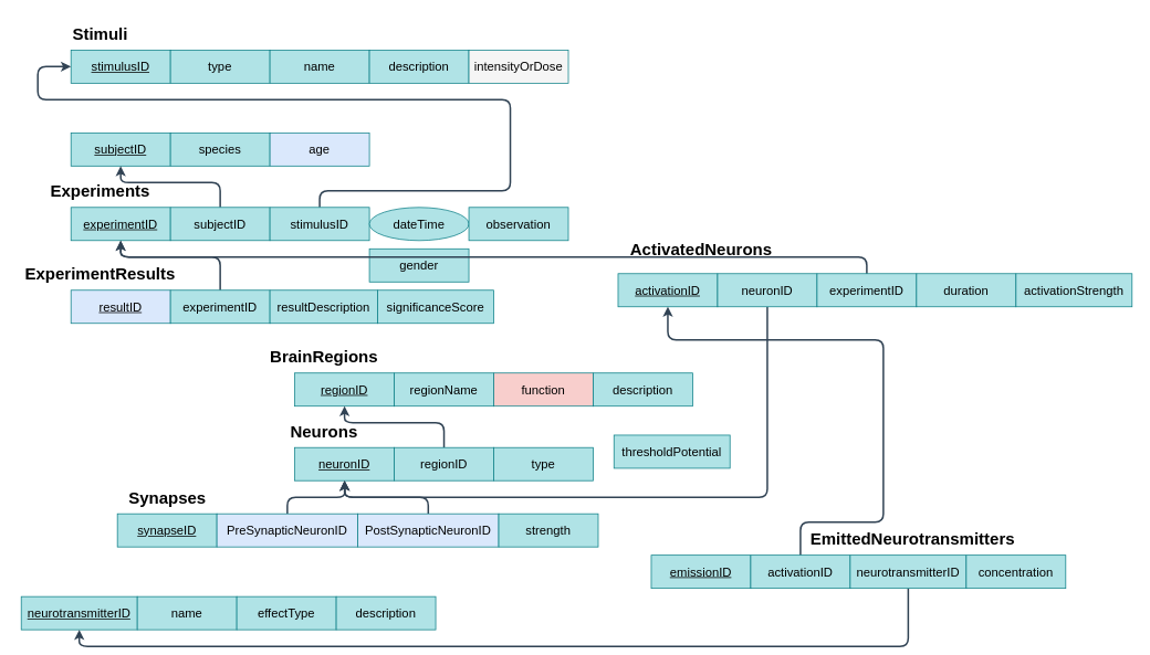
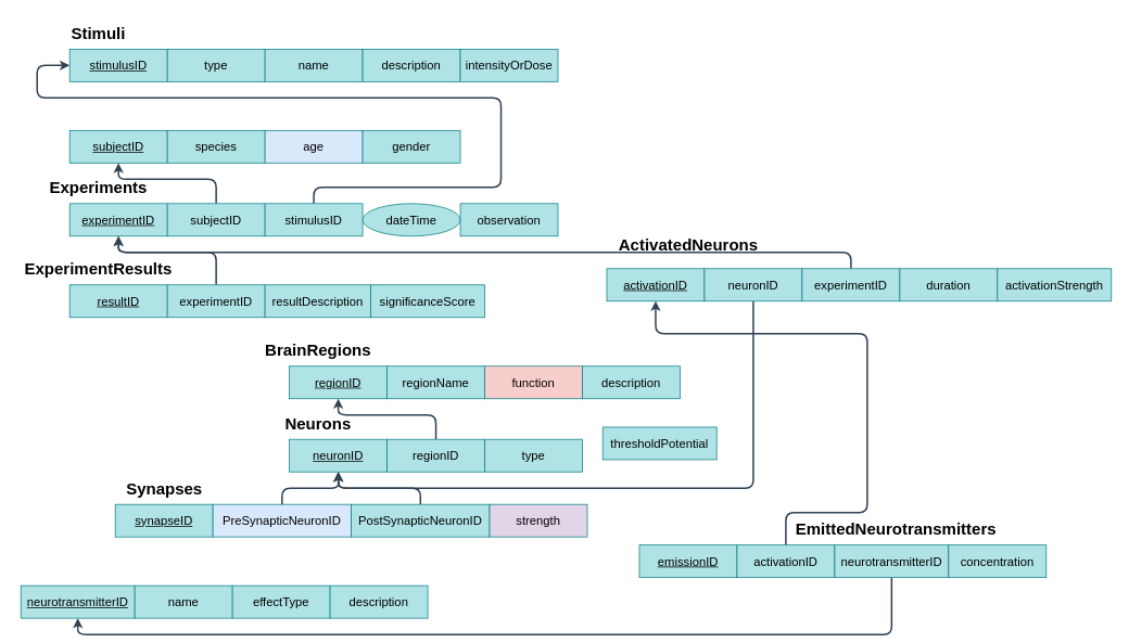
  <mxCell id="0" />
  <mxCell id="1" parent="0" />
  <mxCell id="2" value="stimulusID" style="rounded=0;whiteSpace=wrap;html=1;fontStyle=4;fontSize=15;fillColor=#b0e3e6;strokeColor=#0e8088;" parent="1" vertex="1"><mxGeometry x="85" y="60" width="120" height="40" as="geometry" /></mxCell>
  <mxCell id="3" value="type" style="rounded=0;whiteSpace=wrap;html=1;fontSize=15;fillColor=#b0e3e6;strokeColor=#0e8088;" parent="1" vertex="1"><mxGeometry x="205" y="60" width="120" height="40" as="geometry" /></mxCell>
  <mxCell id="4" value="name" style="rounded=0;whiteSpace=wrap;html=1;fontSize=15;fillColor=#b0e3e6;strokeColor=#0e8088;" parent="1" vertex="1"><mxGeometry x="325" y="60" width="120" height="40" as="geometry" /></mxCell>
  <mxCell id="5" value="description" style="rounded=0;whiteSpace=wrap;html=1;fontSize=15;fillColor=#b0e3e6;strokeColor=#0e8088;" parent="1" vertex="1"><mxGeometry x="445" y="60" width="120" height="40" as="geometry" /></mxCell>
  <mxCell id="6" value="&lt;b&gt;&lt;font style=&quot;font-size: 20px;&quot;&gt;Stimuli&lt;/font&gt;&lt;/b&gt;" style="text;html=1;align=center;verticalAlign=middle;resizable=0;points=[];autosize=1;strokeColor=none;fillColor=none;" parent="1" vertex="1"><mxGeometry x="75" y="20" width="90" height="40" as="geometry" /></mxCell>
  <mxCell id="7" value="subjectID" style="rounded=0;whiteSpace=wrap;html=1;fontStyle=4;fontSize=15;fillColor=#b0e3e6;strokeColor=#0e8088;" parent="1" vertex="1"><mxGeometry x="85" y="160" width="120" height="40" as="geometry" /></mxCell>
  <mxCell id="8" value="species" style="rounded=0;whiteSpace=wrap;html=1;fontSize=15;fillColor=#b0e3e6;strokeColor=#0e8088;" parent="1" vertex="1"><mxGeometry x="205" y="160" width="120" height="40" as="geometry" /></mxCell>
  <mxCell id="9" value="age" style="rounded=0;whiteSpace=wrap;html=1;fontSize=15;fillColor=#dae8fc;strokeColor=#0e8088;" parent="1" vertex="1"><mxGeometry x="325" y="160" width="120" height="40" as="geometry" /></mxCell>
- <mxCell id="10" value="gender" style="rounded=0;whiteSpace=wrap;html=1;fontSize=15;fillColor=#b0e3e6;strokeColor=#0e8088;" parent="1" vertex="1"><mxGeometry x="445" y="300" width="120" height="40" as="geometry" /></mxCell>
+ <mxCell id="10" value="gender" style="rounded=0;whiteSpace=wrap;html=1;fontSize=15;fillColor=#b0e3e6;strokeColor=#0e8088;" parent="1" vertex="1"><mxGeometry x="445" y="160" width="120" height="40" as="geometry" /></mxCell>
  <mxCell id="11" value="regionID" style="rounded=0;whiteSpace=wrap;html=1;fontStyle=4;fontSize=15;fillColor=#b0e3e6;strokeColor=#0e8088;" parent="1" vertex="1"><mxGeometry x="355" y="450" width="120" height="40" as="geometry" /></mxCell>
  <mxCell id="12" value="regionName" style="rounded=0;whiteSpace=wrap;html=1;fontSize=15;fillColor=#b0e3e6;strokeColor=#0e8088;" parent="1" vertex="1"><mxGeometry x="475" y="450" width="120" height="40" as="geometry" /></mxCell>
  <mxCell id="13" value="function" style="rounded=0;whiteSpace=wrap;html=1;fontSize=15;fillColor=#f8cecc;strokeColor=#0e8088;" parent="1" vertex="1"><mxGeometry x="595" y="450" width="120" height="40" as="geometry" /></mxCell>
  <mxCell id="14" value="description" style="rounded=0;whiteSpace=wrap;html=1;fontSize=15;fillColor=#b0e3e6;strokeColor=#0e8088;" parent="1" vertex="1"><mxGeometry x="715" y="450" width="120" height="40" as="geometry" /></mxCell>
  <mxCell id="15" value="&lt;b&gt;&lt;font style=&quot;font-size: 20px;&quot;&gt;BrainRegions&lt;/font&gt;&lt;/b&gt;" style="text;html=1;align=center;verticalAlign=middle;resizable=0;points=[];autosize=1;strokeColor=none;fillColor=none;" parent="1" vertex="1"><mxGeometry x="315" y="410" width="150" height="40" as="geometry" /></mxCell>
  <mxCell id="16" value="neuronID" style="rounded=0;whiteSpace=wrap;html=1;fontStyle=4;fontSize=15;fillColor=#b0e3e6;strokeColor=#0e8088;" parent="1" vertex="1"><mxGeometry x="355" y="540" width="120" height="40" as="geometry" /></mxCell>
  <mxCell id="17" style="edgeStyle=orthogonalEdgeStyle;rounded=1;orthogonalLoop=1;jettySize=auto;html=1;exitX=0.5;exitY=0;exitDx=0;exitDy=0;entryX=0.5;entryY=1;entryDx=0;entryDy=0;curved=0;strokeWidth=2;fontSize=15;fillColor=#647687;strokeColor=#314354;" parent="1" source="18" target="11" edge="1"><mxGeometry relative="1" as="geometry"><Array as="points"><mxPoint x="535" y="510" /><mxPoint x="415" y="510" /></Array></mxGeometry></mxCell>
  <mxCell id="18" value="regionID" style="rounded=0;whiteSpace=wrap;html=1;fontSize=15;fillColor=#b0e3e6;strokeColor=#0e8088;" parent="1" vertex="1"><mxGeometry x="475" y="540" width="120" height="40" as="geometry" /></mxCell>
  <mxCell id="19" value="type" style="rounded=0;whiteSpace=wrap;html=1;fontSize=15;fillColor=#b0e3e6;strokeColor=#0e8088;" parent="1" vertex="1"><mxGeometry x="595" y="540" width="120" height="40" as="geometry" /></mxCell>
  <mxCell id="20" value="thresholdPotential" style="rounded=0;whiteSpace=wrap;html=1;fontSize=15;fillColor=#b0e3e6;strokeColor=#0e8088;" parent="1" vertex="1"><mxGeometry x="740" y="525" width="140" height="40" as="geometry" /></mxCell>
  <mxCell id="21" value="&lt;b&gt;&lt;font style=&quot;font-size: 20px;&quot;&gt;Neurons&lt;/font&gt;&lt;/b&gt;" style="text;html=1;align=center;verticalAlign=middle;resizable=0;points=[];autosize=1;strokeColor=none;fillColor=none;" parent="1" vertex="1"><mxGeometry x="340" y="500" width="100" height="40" as="geometry" /></mxCell>
- <mxCell id="22" value="intensityOrDose" style="rounded=0;whiteSpace=wrap;html=1;fontSize=15;fillColor=#f5f5f5;strokeColor=#0e8088;" parent="1" vertex="1"><mxGeometry x="565" y="60" width="120" height="40" as="geometry" /></mxCell>
+ <mxCell id="22" value="intensityOrDose" style="rounded=0;whiteSpace=wrap;html=1;fontSize=15;fillColor=#b0e3e6;strokeColor=#0e8088;" parent="1" vertex="1"><mxGeometry x="565" y="60" width="120" height="40" as="geometry" /></mxCell>
  <mxCell id="23" value="experimentID" style="rounded=0;whiteSpace=wrap;html=1;fontStyle=4;fontSize=15;fillColor=#b0e3e6;strokeColor=#0e8088;" parent="1" vertex="1"><mxGeometry x="85" y="250" width="120" height="40" as="geometry" /></mxCell>
  <mxCell id="24" style="edgeStyle=orthogonalEdgeStyle;rounded=1;orthogonalLoop=1;jettySize=auto;html=1;exitX=0.5;exitY=0;exitDx=0;exitDy=0;entryX=0.5;entryY=1;entryDx=0;entryDy=0;curved=0;strokeWidth=2;fontSize=15;fillColor=#647687;strokeColor=#314354;" parent="1" source="25" target="7" edge="1"><mxGeometry relative="1" as="geometry"><Array as="points"><mxPoint x="265" y="220" /><mxPoint x="145" y="220" /></Array></mxGeometry></mxCell>
  <mxCell id="25" value="subjectID" style="rounded=0;whiteSpace=wrap;html=1;fontSize=15;fillColor=#b0e3e6;strokeColor=#0e8088;" parent="1" vertex="1"><mxGeometry x="205" y="250" width="120" height="40" as="geometry" /></mxCell>
  <mxCell id="26" style="edgeStyle=orthogonalEdgeStyle;rounded=1;orthogonalLoop=1;jettySize=auto;html=1;exitX=0.5;exitY=0;exitDx=0;exitDy=0;entryX=0;entryY=0.5;entryDx=0;entryDy=0;curved=0;strokeWidth=2;fontSize=15;fillColor=#647687;strokeColor=#314354;" parent="1" source="27" target="2" edge="1"><mxGeometry relative="1" as="geometry"><Array as="points"><mxPoint x="385" y="230" /><mxPoint x="615" y="230" /><mxPoint x="615" y="120" /><mxPoint x="45" y="120" /><mxPoint x="45" y="80" /></Array></mxGeometry></mxCell>
  <mxCell id="27" value="stimulusID" style="rounded=0;whiteSpace=wrap;html=1;fontSize=15;fillColor=#b0e3e6;strokeColor=#0e8088;" parent="1" vertex="1"><mxGeometry x="325" y="250" width="120" height="40" as="geometry" /></mxCell>
  <mxCell id="28" value="dateTime" style="ellipse;whiteSpace=wrap;html=1;fontSize=15;fillColor=#b0e3e6;strokeColor=#0e8088;" parent="1" vertex="1"><mxGeometry x="445" y="250" width="120" height="40" as="geometry" /></mxCell>
  <mxCell id="29" value="&lt;b&gt;&lt;font style=&quot;font-size: 20px;&quot;&gt;Experiments&lt;/font&gt;&lt;/b&gt;" style="text;html=1;align=center;verticalAlign=middle;resizable=0;points=[];autosize=1;strokeColor=none;fillColor=none;" parent="1" vertex="1"><mxGeometry x="50" y="210" width="140" height="40" as="geometry" /></mxCell>
  <mxCell id="30" value="observation" style="rounded=0;whiteSpace=wrap;html=1;fontSize=15;fillColor=#b0e3e6;strokeColor=#0e8088;" parent="1" vertex="1"><mxGeometry x="565" y="250" width="120" height="40" as="geometry" /></mxCell>
  <mxCell id="31" value="synapseID" style="rounded=0;whiteSpace=wrap;html=1;fontStyle=4;fontSize=15;fillColor=#b0e3e6;strokeColor=#0e8088;" parent="1" vertex="1"><mxGeometry x="141" y="620" width="120" height="40" as="geometry" /></mxCell>
  <mxCell id="32" style="edgeStyle=orthogonalEdgeStyle;rounded=1;orthogonalLoop=1;jettySize=auto;html=1;exitX=0.5;exitY=0;exitDx=0;exitDy=0;fillColor=#647687;strokeColor=#314354;strokeWidth=2;curved=0;" parent="1" source="33" edge="1"><mxGeometry relative="1" as="geometry"><mxPoint x="415" y="580" as="targetPoint" /></mxGeometry></mxCell>
  <mxCell id="33" value="PreSynapticNeuronID" style="rounded=0;whiteSpace=wrap;html=1;fontSize=15;fillColor=#dae8fc;strokeColor=#0e8088;" parent="1" vertex="1"><mxGeometry x="261" y="620" width="170" height="40" as="geometry" /></mxCell>
  <mxCell id="34" style="edgeStyle=orthogonalEdgeStyle;rounded=1;orthogonalLoop=1;jettySize=auto;html=1;exitX=0.5;exitY=0;exitDx=0;exitDy=0;fillColor=#647687;strokeColor=#314354;strokeWidth=2;curved=0;" parent="1" source="35" edge="1"><mxGeometry relative="1" as="geometry"><mxPoint x="415" y="580" as="targetPoint" /></mxGeometry></mxCell>
- <mxCell id="35" value="PostSynapticNeuronID" style="rounded=0;whiteSpace=wrap;html=1;fontSize=15;fillColor=#dae8fc;strokeColor=#0e8088;" parent="1" vertex="1"><mxGeometry x="431" y="620" width="170" height="40" as="geometry" /></mxCell>
- <mxCell id="36" value="strength" style="rounded=0;whiteSpace=wrap;html=1;fontSize=15;fillColor=#b0e3e6;strokeColor=#0e8088;" parent="1" vertex="1"><mxGeometry x="601" y="620" width="120" height="40" as="geometry" /></mxCell>
+ <mxCell id="35" value="PostSynapticNeuronID" style="rounded=0;whiteSpace=wrap;html=1;fontSize=15;fillColor=#b0e3e6;strokeColor=#0e8088;" parent="1" vertex="1"><mxGeometry x="431" y="620" width="170" height="40" as="geometry" /></mxCell>
+ <mxCell id="36" value="strength" style="rounded=0;whiteSpace=wrap;html=1;fontSize=15;fillColor=#e1d5e7;strokeColor=#0e8088;" parent="1" vertex="1"><mxGeometry x="601" y="620" width="120" height="40" as="geometry" /></mxCell>
  <mxCell id="37" value="&lt;b&gt;&lt;font style=&quot;font-size: 20px;&quot;&gt;Synapses&lt;/font&gt;&lt;/b&gt;" style="text;html=1;align=center;verticalAlign=middle;resizable=0;points=[];autosize=1;strokeColor=none;fillColor=none;" parent="1" vertex="1"><mxGeometry x="141" y="580" width="120" height="40" as="geometry" /></mxCell>
  <mxCell id="38" value="neurotransmitterID" style="rounded=0;whiteSpace=wrap;html=1;fontStyle=4;fontSize=15;fillColor=#b0e3e6;strokeColor=#0e8088;" parent="1" vertex="1"><mxGeometry x="25" y="720" width="140" height="40" as="geometry" /></mxCell>
  <mxCell id="39" value="name" style="rounded=0;whiteSpace=wrap;html=1;fontSize=15;fillColor=#b0e3e6;strokeColor=#0e8088;" parent="1" vertex="1"><mxGeometry x="165" y="720" width="120" height="40" as="geometry" /></mxCell>
  <mxCell id="40" value="effectType" style="rounded=0;whiteSpace=wrap;html=1;fontSize=15;fillColor=#b0e3e6;strokeColor=#0e8088;" parent="1" vertex="1"><mxGeometry x="285" y="720" width="120" height="40" as="geometry" /></mxCell>
  <mxCell id="41" value="description" style="rounded=0;whiteSpace=wrap;html=1;fontSize=15;fillColor=#b0e3e6;strokeColor=#0e8088;" parent="1" vertex="1"><mxGeometry x="405" y="720" width="120" height="40" as="geometry" /></mxCell>
- <mxCell id="42" value="resultID" style="rounded=0;whiteSpace=wrap;html=1;fontStyle=4;fontSize=15;fillColor=#dae8fc;strokeColor=#0e8088;" parent="1" vertex="1"><mxGeometry x="85" y="350" width="120" height="40" as="geometry" /></mxCell>
+ <mxCell id="42" value="resultID" style="rounded=0;whiteSpace=wrap;html=1;fontStyle=4;fontSize=15;fillColor=#b0e3e6;strokeColor=#0e8088;" parent="1" vertex="1"><mxGeometry x="85" y="350" width="120" height="40" as="geometry" /></mxCell>
  <mxCell id="43" style="edgeStyle=orthogonalEdgeStyle;rounded=1;orthogonalLoop=1;jettySize=auto;html=1;exitX=0.5;exitY=0;exitDx=0;exitDy=0;entryX=0.5;entryY=1;entryDx=0;entryDy=0;curved=0;strokeWidth=2;fontSize=15;fillColor=#647687;strokeColor=#314354;" parent="1" source="44" target="23" edge="1"><mxGeometry relative="1" as="geometry"><Array as="points"><mxPoint x="265" y="310" /><mxPoint x="145" y="310" /></Array></mxGeometry></mxCell>
  <mxCell id="44" value="experimentID" style="rounded=0;whiteSpace=wrap;html=1;fontSize=15;fillColor=#b0e3e6;strokeColor=#0e8088;" parent="1" vertex="1"><mxGeometry x="205" y="350" width="120" height="40" as="geometry" /></mxCell>
  <mxCell id="45" value="resultDescription" style="rounded=0;whiteSpace=wrap;html=1;fontSize=15;fillColor=#b0e3e6;strokeColor=#0e8088;" parent="1" vertex="1"><mxGeometry x="325" y="350" width="130" height="40" as="geometry" /></mxCell>
  <mxCell id="46" value="significanceScore" style="rounded=0;whiteSpace=wrap;html=1;fontSize=15;fillColor=#b0e3e6;strokeColor=#0e8088;" parent="1" vertex="1"><mxGeometry x="455" y="350" width="140" height="40" as="geometry" /></mxCell>
  <mxCell id="47" value="&lt;b&gt;&lt;font style=&quot;font-size: 20px;&quot;&gt;ExperimentResults&lt;/font&gt;&lt;/b&gt;" style="text;html=1;align=center;verticalAlign=middle;resizable=0;points=[];autosize=1;strokeColor=none;fillColor=none;" parent="1" vertex="1"><mxGeometry x="20" y="310" width="200" height="40" as="geometry" /></mxCell>
  <mxCell id="48" value="activationID" style="rounded=0;whiteSpace=wrap;html=1;fontStyle=4;fontSize=15;fillColor=#b0e3e6;strokeColor=#0e8088;" parent="1" vertex="1"><mxGeometry x="745" y="330" width="120" height="40" as="geometry" /></mxCell>
  <mxCell id="49" style="edgeStyle=orthogonalEdgeStyle;rounded=1;orthogonalLoop=1;jettySize=auto;html=1;exitX=0.5;exitY=1;exitDx=0;exitDy=0;curved=0;fillColor=#647687;strokeWidth=2;strokeColor=#314354;" parent="1" source="50" edge="1"><mxGeometry relative="1" as="geometry"><mxPoint x="415" y="580" as="targetPoint" /><Array as="points"><mxPoint x="925" y="600" /><mxPoint x="415" y="600" /></Array></mxGeometry></mxCell>
  <mxCell id="50" value="neuronID" style="rounded=0;whiteSpace=wrap;html=1;fontSize=15;fillColor=#b0e3e6;strokeColor=#0e8088;" parent="1" vertex="1"><mxGeometry x="865" y="330" width="120" height="40" as="geometry" /></mxCell>
  <mxCell id="51" style="edgeStyle=orthogonalEdgeStyle;rounded=1;orthogonalLoop=1;jettySize=auto;html=1;exitX=0.5;exitY=0;exitDx=0;exitDy=0;entryX=0.5;entryY=1;entryDx=0;entryDy=0;fillColor=#647687;strokeColor=#314354;strokeWidth=2;curved=0;" parent="1" target="23" edge="1"><mxGeometry relative="1" as="geometry"><mxPoint x="1045" y="340" as="sourcePoint" /><mxPoint x="145" y="300" as="targetPoint" /><Array as="points"><mxPoint x="1045" y="310" /><mxPoint x="145" y="310" /></Array></mxGeometry></mxCell>
  <mxCell id="52" value="experimentID" style="rounded=0;whiteSpace=wrap;html=1;fontSize=15;fillColor=#b0e3e6;strokeColor=#0e8088;" parent="1" vertex="1"><mxGeometry x="985" y="330" width="120" height="40" as="geometry" /></mxCell>
  <mxCell id="53" value="duration" style="rounded=0;whiteSpace=wrap;html=1;fontSize=15;fillColor=#b0e3e6;strokeColor=#0e8088;" parent="1" vertex="1"><mxGeometry x="1105" y="330" width="120" height="40" as="geometry" /></mxCell>
  <mxCell id="54" value="&lt;b&gt;&lt;font style=&quot;font-size: 20px;&quot;&gt;ActivatedNeurons&lt;/font&gt;&lt;/b&gt;" style="text;html=1;align=center;verticalAlign=middle;resizable=0;points=[];autosize=1;strokeColor=none;fillColor=none;" parent="1" vertex="1"><mxGeometry x="750" y="280" width="190" height="40" as="geometry" /></mxCell>
  <mxCell id="55" value="emissionID" style="rounded=0;whiteSpace=wrap;html=1;fontStyle=4;fontSize=15;fillColor=#b0e3e6;strokeColor=#0e8088;" parent="1" vertex="1"><mxGeometry x="785" y="670" width="120" height="40" as="geometry" /></mxCell>
  <mxCell id="56" style="edgeStyle=orthogonalEdgeStyle;rounded=1;orthogonalLoop=1;jettySize=auto;html=1;exitX=0.5;exitY=0;exitDx=0;exitDy=0;entryX=0.5;entryY=1;entryDx=0;entryDy=0;fillColor=#647687;strokeColor=#314354;strokeWidth=2;curved=0;" parent="1" source="57" target="48" edge="1"><mxGeometry relative="1" as="geometry"><Array as="points"><mxPoint x="965" y="630" /><mxPoint x="1065" y="630" /><mxPoint x="1065" y="410" /><mxPoint x="805" y="410" /></Array></mxGeometry></mxCell>
  <mxCell id="57" value="activationID" style="rounded=0;whiteSpace=wrap;html=1;fontSize=15;fillColor=#b0e3e6;strokeColor=#0e8088;" parent="1" vertex="1"><mxGeometry x="905" y="670" width="120" height="40" as="geometry" /></mxCell>
  <mxCell id="58" style="edgeStyle=orthogonalEdgeStyle;rounded=1;orthogonalLoop=1;jettySize=auto;html=1;exitX=0.5;exitY=1;exitDx=0;exitDy=0;entryX=0.5;entryY=1;entryDx=0;entryDy=0;fillColor=#647687;strokeColor=#314354;curved=0;strokeWidth=2;" parent="1" source="59" target="38" edge="1"><mxGeometry relative="1" as="geometry" /></mxCell>
  <mxCell id="59" value="neurotransmitterID" style="rounded=0;whiteSpace=wrap;html=1;fontSize=15;fillColor=#b0e3e6;strokeColor=#0e8088;" parent="1" vertex="1"><mxGeometry x="1025" y="670" width="140" height="40" as="geometry" /></mxCell>
  <mxCell id="60" value="concentration" style="rounded=0;whiteSpace=wrap;html=1;fontSize=15;fillColor=#b0e3e6;strokeColor=#0e8088;" parent="1" vertex="1"><mxGeometry x="1165" y="670" width="120" height="40" as="geometry" /></mxCell>
  <mxCell id="61" value="&lt;b&gt;&lt;font style=&quot;font-size: 20px;&quot;&gt;EmittedNeurotransmitters&lt;/font&gt;&lt;/b&gt;" style="text;html=1;align=center;verticalAlign=middle;resizable=0;points=[];autosize=1;strokeColor=none;fillColor=none;" parent="1" vertex="1"><mxGeometry x="965" y="630" width="270" height="40" as="geometry" /></mxCell>
  <mxCell id="62" value="activationStrength" style="rounded=0;whiteSpace=wrap;html=1;fontSize=15;fillColor=#b0e3e6;strokeColor=#0e8088;" vertex="1" parent="1"><mxGeometry x="1225" y="330" width="140" height="40" as="geometry" /></mxCell>
